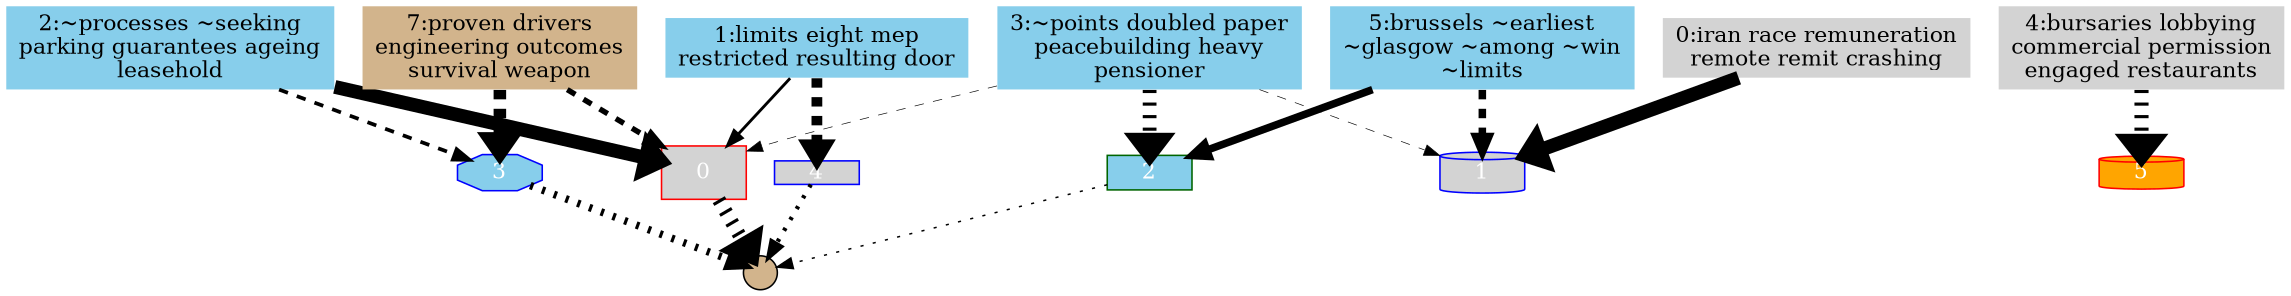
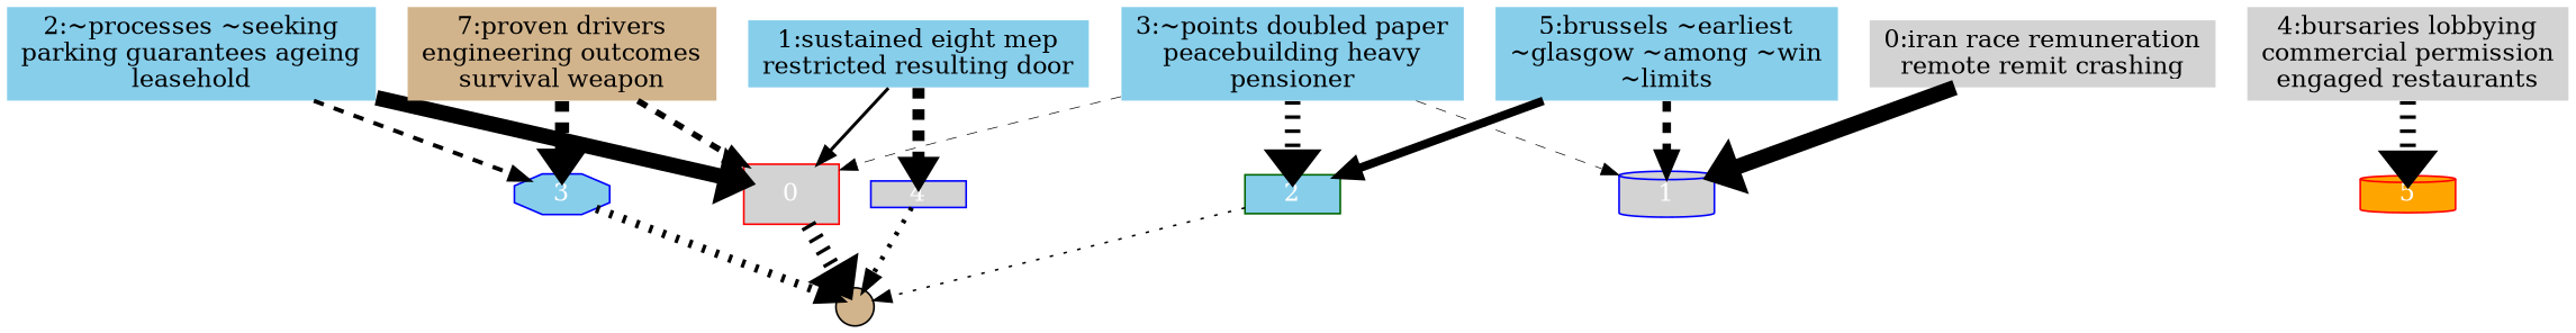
  strict digraph {
    node [color=red fillcolor=skyblue fontcolor=black shape=none style=filled]
    edge [penwidth=4.80 style=dashed]
    n1 [fillcolor=lightgrey fontcolor=white height=0.47 label=0 margin="0,0" shape=box]
    n2_0 [color=black fillcolor=tan height=0.30 shape=point fontcolor=""]
-   n3 [color=darkgreen label="1:limits eight mep\nrestricted resulting door"]
+   n3 [color=darkgreen label="1:sustained eight mep\nrestricted resulting door"]
    n4 [color=blue fillcolor=lightgrey fontcolor=white height=0.19 label=4 margin="0,0" shape=box]
    n5 [color=blue label="2:~processes ~seeking\nparking guarantees ageing\nleasehold"]
    n6 [color=blue fontcolor=white height=0.22 label=3 margin="0,0" shape=octagon]
    n7 [label="3:~points doubled paper\npeacebuilding heavy\npensioner"]
    n8 [color=blue fillcolor=lightgrey fontcolor=white height=0.36 label=1 margin="0,0" shape=cylinder]
    n9 [color=darkgreen fontcolor=white height=0.30 label=2 margin="0,0" shape=box]
    n10 [fillcolor=tan label="7:proven drivers\nengineering outcomes\nsurvival weapon"]
    n11 [color=darkgreen fillcolor=lightgrey label="0:iran race remuneration\nremote remit crashing"]
    n12 [color=blue label="5:brussels ~earliest\n~glasgow ~among ~win\n~limits"]
    n13 [fillcolor=lightgrey label="4:bursaries lobbying\ncommercial permission\nengaged restaurants"]
    n14 [fillcolor=orange fontcolor=white height=0.06 label=5 margin="0,0" shape=cylinder]
    n1 -> n2_0 [penwidth=8.81 style=dotted]
    n3 -> n1 [penwidth=1.83 style=solid]
    n3 -> n4 [penwidth=6.86]
    n4 -> n2_0 [penwidth=2.80 style=dotted]
    n5 -> n1 [penwidth=8.80 style=solid]
    n5 -> n6 [penwidth=2.39]
    n6 -> n2_0 [style=dotted]
    n7 -> n1 [penwidth=0.42]
    n7 -> n8 [penwidth=0.42]
    n7 -> n9 [penwidth=8.76 style=dotted]
    n9 -> n2_0 [penwidth=0.96 style=dotted]
    n10 -> n1 [penwidth=3.49]
    n10 -> n6 [penwidth=7.99]
    n11 -> n8 [penwidth=8.86 style=solid]
    n12 -> n8
    n12 -> n9 [penwidth=4.84 style=solid]
    n13 -> n14 [penwidth=9.00 style=dotted]
  }
